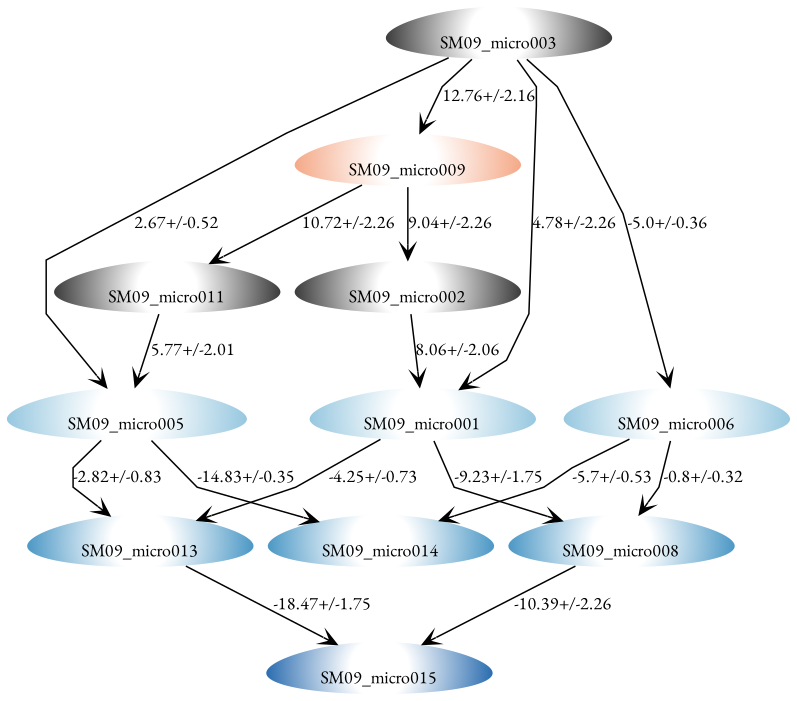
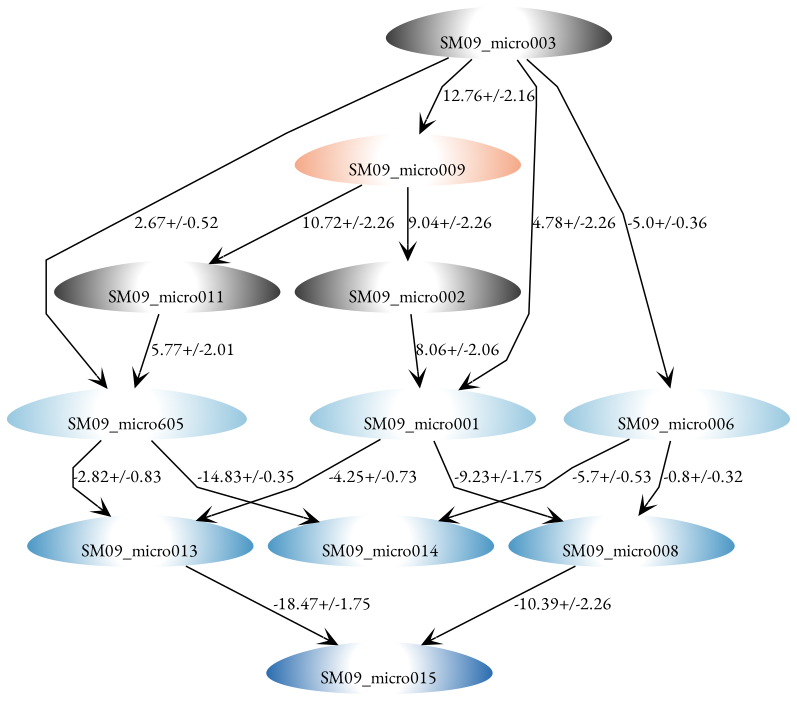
  strict digraph {
    fontname="EB Garamond"
    splines=polyline
    node [charge=0 color="#ffffff:#333333" fontcolor=black fontname="EB Garamond" fontsize=12 labelloc=b penwidth=1 shape=egg style=radial]
    edge [SEM=2.26 arrowhead=vee fontname="EB Garamond" fontsize=12 splines=polyline]
    SM09_micro002 [height=0.5 width=0.79843]
    SM09_micro003 [height=0.5 width=0.79843]
    SM09_micro011 [height=0.5 width=0.79843]
    SM09_micro008 [charge=2 color="#ffffff:#4393c3" height=0.5 width=0.79843]
    SM09_micro013 [charge=2 color="#ffffff:#4393c3" height=0.5 width=0.79843]
    SM09_micro014 [charge=2 color="#ffffff:#4393c3" height=0.5 width=0.79843]
    SM09_micro001 [charge=1 color="#ffffff:#92c5de" height=0.5 width=0.79843]
-   SM09_micro005 [charge=1 color="#ffffff:#92c5de" height=0.5 width=0.79843]
+   SM09_micro005 [charge=1 color="#ffffff:#92c5de" height=0.5 width=0.79843 label=SM09_micro605]
    SM09_micro006 [charge=1 color="#ffffff:#92c5de" height=0.5 width=0.79843]
    SM09_micro015 [charge=3 color="#ffffff:#2166ac" height=0.5 width=0.79843]
    SM09_micro009 [charge=-1 color="#ffffff:#f4a582" height=0.5 width=0.79843]
    subgraph sub_1 {
      label="Neutral charge"
      SM09_micro002
      SM09_micro003
      SM09_micro011
    }
    subgraph sub_2 {
      label="+2 charge"
      SM09_micro008
      SM09_micro013
      SM09_micro014
    }
    subgraph sub_3 {
      label="+1 charge"
      SM09_micro001
      SM09_micro005
      SM09_micro006
    }
    subgraph sub_4 {
      label="+3 charge"
      SM09_micro015
    }
    subgraph sub_5 {
      label="-1 charge"
      SM09_micro009
    }
    SM09_micro002 -> SM09_micro001 [SEM=2.06 label="8.06+/-2.06" pKa=8.06]
    SM09_micro003 -> SM09_micro001 [label="4.78+/-2.26" pKa=4.78]
    SM09_micro003 -> SM09_micro005 [SEM=0.52 label="2.67+/-0.52" pKa=2.67]
    SM09_micro003 -> SM09_micro006 [SEM=0.36 label="-5.0+/-0.36" pKa=-5.0]
    SM09_micro003 -> SM09_micro009 [SEM=2.16 label="12.76+/-2.16" pKa=12.76]
    SM09_micro011 -> SM09_micro005 [SEM=2.01 label="5.77+/-2.01" pKa=5.77]
    SM09_micro008 -> SM09_micro015 [label="-10.39+/-2.26" pKa=-10.39]
    SM09_micro013 -> SM09_micro015 [SEM=1.75 label="-18.47+/-1.75" pKa=-18.47]
    SM09_micro001 -> SM09_micro008 [SEM=1.75 label="-9.23+/-1.75" pKa=-9.23]
    SM09_micro001 -> SM09_micro013 [SEM=0.73 label="-4.25+/-0.73" pKa=-4.25]
    SM09_micro005 -> SM09_micro013 [SEM=0.83 label="-2.82+/-0.83" pKa=-2.82]
    SM09_micro005 -> SM09_micro014 [SEM=0.35 label="-14.83+/-0.35" pKa=-14.83]
    SM09_micro006 -> SM09_micro008 [SEM=0.32 label="-0.8+/-0.32" pKa=-0.8]
    SM09_micro006 -> SM09_micro014 [SEM=0.53 label="-5.7+/-0.53" pKa=-5.7]
    SM09_micro009 -> SM09_micro002 [label="9.04+/-2.26" pKa=9.04]
    SM09_micro009 -> SM09_micro011 [label="10.72+/-2.26" pKa=10.72]
  }
